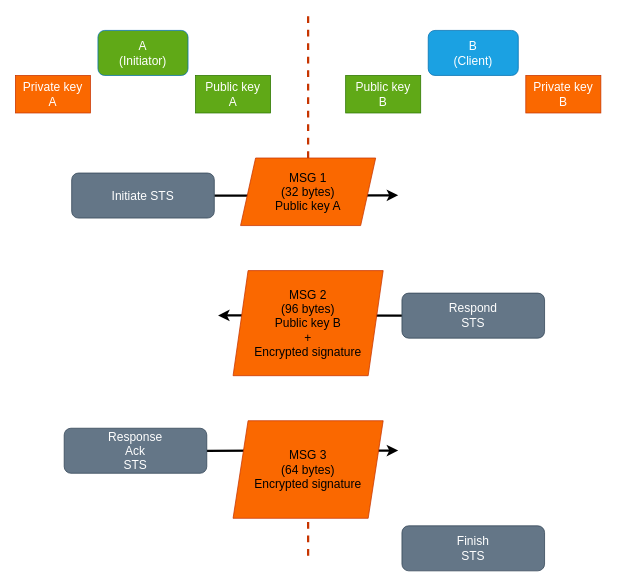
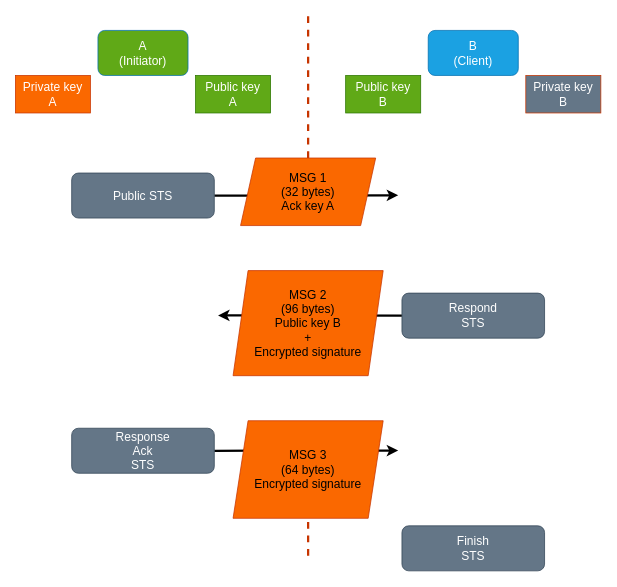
  <mxCell id="0" />
  <mxCell id="1" parent="0" />
  <mxCell id="2" value="A&lt;br&gt;(Initiator)" style="rounded=1;whiteSpace=wrap;html=1;fontSize=16;fontColor=#ffffff;fillColor=#60a917;strokeColor=#006EAF;" parent="1" vertex="1"><mxGeometry x="130" y="40" width="120" height="60" as="geometry" /></mxCell>
  <mxCell id="3" value="B&lt;br&gt;(Client)" style="rounded=1;whiteSpace=wrap;html=1;fontSize=16;fontColor=#ffffff;fillColor=#1ba1e2;strokeColor=#006EAF;" parent="1" vertex="1"><mxGeometry x="570" y="40" width="120" height="60" as="geometry" /></mxCell>
  <mxCell id="4" value="" style="endArrow=none;dashed=1;html=1;fontSize=16;fontColor=#000000;strokeWidth=3;fillColor=#fa6800;strokeColor=#C73500;startArrow=none;" parent="1" source="16" edge="1"><mxGeometry width="50" height="50" relative="1" as="geometry"><mxPoint x="410" y="710" as="sourcePoint" /><mxPoint x="410" y="20" as="targetPoint" /></mxGeometry></mxCell>
  <mxCell id="5" value="Public key&lt;br&gt;A" style="rounded=0;whiteSpace=wrap;html=1;fontSize=16;fontColor=#ffffff;fillColor=#60a917;strokeColor=#2D7600;" parent="1" vertex="1"><mxGeometry x="260" y="100" width="100" height="50" as="geometry" /></mxCell>
  <mxCell id="6" value="&lt;font color=&quot;#ffffff&quot;&gt;Private key&lt;br&gt;A&lt;br&gt;&lt;/font&gt;" style="rounded=0;whiteSpace=wrap;html=1;fontSize=16;fontColor=#000000;fillColor=#fa6800;strokeColor=#C73500;" parent="1" vertex="1"><mxGeometry x="20" y="100" width="100" height="50" as="geometry" /></mxCell>
  <mxCell id="7" value="Public key&lt;br&gt;B" style="rounded=0;whiteSpace=wrap;html=1;fontSize=16;fontColor=#ffffff;fillColor=#60a917;strokeColor=#2D7600;" parent="1" vertex="1"><mxGeometry x="460" y="100" width="100" height="50" as="geometry" /></mxCell>
- <mxCell id="8" value="&lt;font color=&quot;#ffffff&quot;&gt;Private key&lt;br&gt;B&lt;br&gt;&lt;/font&gt;" style="rounded=0;whiteSpace=wrap;html=1;fontSize=16;fontColor=#000000;fillColor=#fa6800;strokeColor=#C73500;" parent="1" vertex="1"><mxGeometry x="700" y="100" width="100" height="50" as="geometry" /></mxCell>
+ <mxCell id="8" value="&lt;font color=&quot;#ffffff&quot;&gt;Private key&lt;br&gt;B&lt;br&gt;&lt;/font&gt;" style="rounded=0;whiteSpace=wrap;html=1;fontSize=16;fontColor=#000000;fillColor=#647687;strokeColor=#C73500;" parent="1" vertex="1"><mxGeometry x="700" y="100" width="100" height="50" as="geometry" /></mxCell>
  <mxCell id="9" style="edgeStyle=none;html=1;exitX=1;exitY=0.5;exitDx=0;exitDy=0;fontSize=16;strokeWidth=3;" parent="1" source="10" edge="1"><mxGeometry relative="1" as="geometry"><mxPoint x="530" y="259.75" as="targetPoint" /></mxGeometry></mxCell>
- <mxCell id="10" value="&lt;font style=&quot;font-size: 16px;&quot;&gt;Initiate STS&lt;/font&gt;" style="rounded=1;whiteSpace=wrap;html=1;fillColor=#647687;fontColor=#ffffff;strokeColor=#314354;" parent="1" vertex="1"><mxGeometry x="95" y="230" width="190" height="60" as="geometry" /></mxCell>
+ <mxCell id="10" value="&lt;font style=&quot;font-size: 16px;&quot;&gt;Public STS&lt;/font&gt;" style="rounded=1;whiteSpace=wrap;html=1;fillColor=#647687;fontColor=#ffffff;strokeColor=#314354;" parent="1" vertex="1"><mxGeometry x="95" y="230" width="190" height="60" as="geometry" /></mxCell>
  <mxCell id="11" style="edgeStyle=none;html=1;exitX=0;exitY=0.5;exitDx=0;exitDy=0;strokeWidth=3;fontSize=16;" parent="1" source="12" edge="1"><mxGeometry relative="1" as="geometry"><mxPoint x="290" y="419.75" as="targetPoint" /></mxGeometry></mxCell>
  <mxCell id="12" value="&lt;font style=&quot;font-size: 16px;&quot;&gt;Respond&lt;span style=&quot;color: rgba(0, 0, 0, 0); font-family: monospace; font-size: 0px; text-align: start;&quot;&gt;%3CmxGraphModel%3E%3Croot%3E%3CmxCell%20id%3D%220%22%2F%3E%3CmxCell%20id%3D%221%22%20parent%3D%220%22%2F%3E%3CmxCell%20id%3D%222%22%20value%3D%22%26lt%3Bfont%20style%3D%26quot%3Bfont-size%3A%2016px%3B%26quot%3B%26gt%3BInitiate%20STS%26lt%3B%2Ffont%26gt%3B%22%20style%3D%22rounded%3D1%3BwhiteSpace%3Dwrap%3Bhtml%3D1%3BfillColor%3D%23647687%3BfontColor%3D%23ffffff%3BstrokeColor%3D%23314354%3B%22%20vertex%3D%221%22%20parent%3D%221%22%3E%3CmxGeometry%20x%3D%22440%22%20y%3D%22350%22%20width%3D%22190%22%20height%3D%2260%22%20as%3D%22geometry%22%2F%3E%3C%2FmxCell%3E%3C%2Froot%3E%3C%2FmxGraphModel%3E&lt;/span&gt;&lt;br&gt;STS&lt;/font&gt;" style="rounded=1;whiteSpace=wrap;html=1;fillColor=#647687;fontColor=#ffffff;strokeColor=#314354;" parent="1" vertex="1"><mxGeometry x="535" y="390" width="190" height="60" as="geometry" /></mxCell>
  <mxCell id="13" style="edgeStyle=none;html=1;exitX=1;exitY=0.5;exitDx=0;exitDy=0;strokeWidth=3;fontSize=16;" parent="1" source="14" edge="1"><mxGeometry relative="1" as="geometry"><mxPoint x="530" y="599.75" as="targetPoint" /></mxGeometry></mxCell>
- <mxCell id="14" value="&lt;font style=&quot;font-size: 16px;&quot;&gt;Response&lt;br&gt;Ack&lt;br&gt;STS&lt;/font&gt;" style="rounded=1;whiteSpace=wrap;html=1;fillColor=#647687;fontColor=#ffffff;strokeColor=#314354;" parent="1" vertex="1"><mxGeometry x="85" y="570" width="190" height="60" as="geometry" /></mxCell>
+ <mxCell id="14" value="&lt;font style=&quot;font-size: 16px;&quot;&gt;Response&lt;br&gt;Ack&lt;br&gt;STS&lt;/font&gt;" style="rounded=1;whiteSpace=wrap;html=1;fillColor=#647687;fontColor=#ffffff;strokeColor=#314354;" parent="1" vertex="1"><mxGeometry x="95" y="570" width="190" height="60" as="geometry" /></mxCell>
  <mxCell id="15" value="&lt;font style=&quot;font-size: 16px;&quot;&gt;Finish&lt;br&gt;STS&lt;/font&gt;" style="rounded=1;whiteSpace=wrap;html=1;fillColor=#647687;fontColor=#ffffff;strokeColor=#314354;" parent="1" vertex="1"><mxGeometry x="535" y="700" width="190" height="60" as="geometry" /></mxCell>
- <mxCell id="16" value="MSG 1&lt;br&gt;(32 bytes)&lt;br&gt;Public key A" style="shape=parallelogram;perimeter=parallelogramPerimeter;whiteSpace=wrap;html=1;fixedSize=1;fontSize=16;fillColor=#fa6800;fontColor=#000000;strokeColor=#C73500;" parent="1" vertex="1"><mxGeometry x="320" y="210" width="180" height="90" as="geometry" /></mxCell>
+ <mxCell id="16" value="MSG 1&lt;br&gt;(32 bytes)&lt;br&gt;Ack key A" style="shape=parallelogram;perimeter=parallelogramPerimeter;whiteSpace=wrap;html=1;fixedSize=1;fontSize=16;fillColor=#fa6800;fontColor=#000000;strokeColor=#C73500;" parent="1" vertex="1"><mxGeometry x="320" y="210" width="180" height="90" as="geometry" /></mxCell>
  <mxCell id="17" value="MSG 2&lt;br&gt;(96 bytes)&lt;br&gt;Public key B&lt;br&gt;+&lt;br&gt;Encrypted signature" style="shape=parallelogram;perimeter=parallelogramPerimeter;whiteSpace=wrap;html=1;fixedSize=1;fontSize=16;fillColor=#fa6800;fontColor=#000000;strokeColor=#C73500;" parent="1" vertex="1"><mxGeometry x="310" y="360" width="200" height="140" as="geometry" /></mxCell>
  <mxCell id="18" value="" style="endArrow=none;dashed=1;html=1;fontSize=16;fontColor=#000000;strokeWidth=3;fillColor=#fa6800;strokeColor=#C73500;" parent="1" target="19" edge="1"><mxGeometry width="50" height="50" relative="1" as="geometry"><mxPoint x="410" y="740" as="sourcePoint" /><mxPoint x="410" y="350" as="targetPoint" /></mxGeometry></mxCell>
  <mxCell id="19" value="MSG 3&lt;br&gt;(64 bytes)&lt;br&gt;Encrypted signature" style="shape=parallelogram;perimeter=parallelogramPerimeter;whiteSpace=wrap;html=1;fixedSize=1;fontSize=16;fillColor=#fa6800;fontColor=#000000;strokeColor=#C73500;" parent="1" vertex="1"><mxGeometry x="310" y="560" width="200" height="130" as="geometry" /></mxCell>
